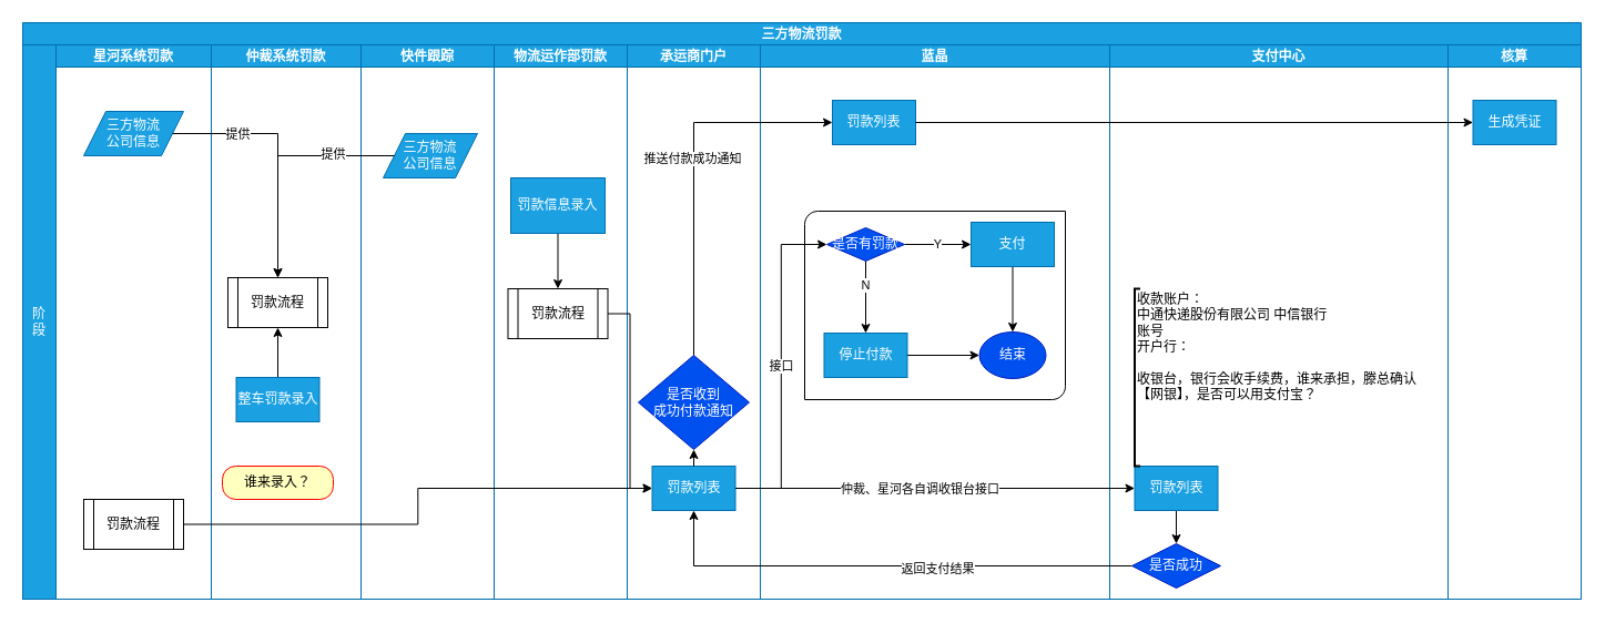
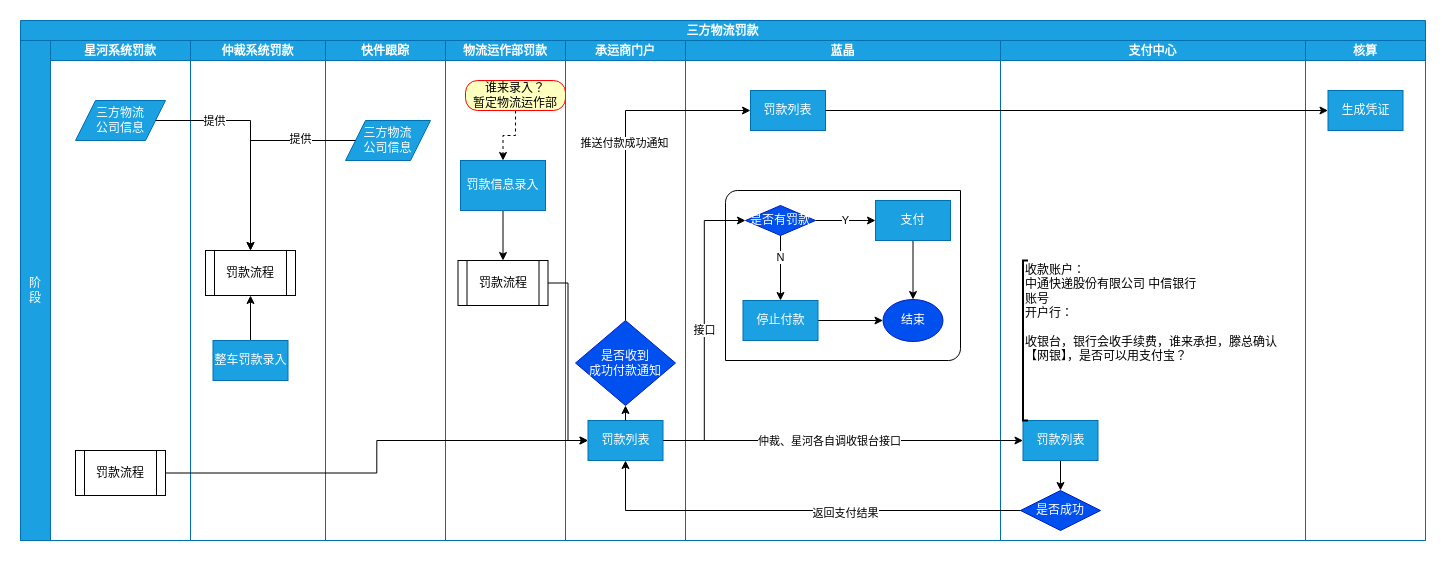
  <mxCell id="0" />
  <mxCell id="1" parent="0" />
  <mxCell id="2" value="三方物流罚款" style="swimlane;childLayout=stackLayout;resizeParent=1;resizeParentMax=0;startSize=20;fillColor=#1ba1e2;fontColor=#ffffff;strokeColor=#006EAF;" parent="1" vertex="1"><mxGeometry x="20" y="20" width="1405" height="520" as="geometry"><mxRectangle x="-200" y="65" width="60" height="20" as="alternateBounds" /></mxGeometry></mxCell>
  <mxCell id="3" value="阶&lt;br&gt;段" style="rounded=0;whiteSpace=wrap;html=1;fillColor=#1ba1e2;fontColor=#ffffff;strokeColor=#006EAF;" parent="2" vertex="1"><mxGeometry y="20" width="30" height="500" as="geometry" /></mxCell>
  <mxCell id="4" value="星河系统罚款" style="swimlane;startSize=20;fillColor=#1ba1e2;fontColor=#ffffff;strokeColor=#006EAF;" parent="2" vertex="1"><mxGeometry x="30" y="20" width="140" height="500" as="geometry" /></mxCell>
  <mxCell id="5" value="三方物流&lt;br&gt;公司信息" style="shape=parallelogram;perimeter=parallelogramPerimeter;whiteSpace=wrap;html=1;fixedSize=1;fillColor=#1ba1e2;fontColor=#ffffff;strokeColor=#006EAF;" parent="4" vertex="1"><mxGeometry x="25" y="60" width="90" height="40" as="geometry" /></mxCell>
  <mxCell id="6" value="罚款流程" style="shape=process;whiteSpace=wrap;html=1;backgroundOutline=1;" parent="4" vertex="1"><mxGeometry x="25" y="410" width="90" height="45" as="geometry" /></mxCell>
  <mxCell id="7" value="仲裁系统罚款" style="swimlane;startSize=20;fillColor=#1ba1e2;fontColor=#ffffff;strokeColor=#006EAF;" parent="2" vertex="1"><mxGeometry x="170" y="20" width="135" height="500" as="geometry" /></mxCell>
  <mxCell id="8" value="罚款流程" style="shape=process;whiteSpace=wrap;html=1;backgroundOutline=1;" parent="7" vertex="1"><mxGeometry x="15" y="210" width="90" height="45" as="geometry" /></mxCell>
  <mxCell id="9" style="edgeStyle=orthogonalEdgeStyle;rounded=0;orthogonalLoop=1;jettySize=auto;html=1;exitX=0.5;exitY=0;exitDx=0;exitDy=0;entryX=0.5;entryY=1;entryDx=0;entryDy=0;" parent="7" source="10" target="8" edge="1"><mxGeometry relative="1" as="geometry" /></mxCell>
  <mxCell id="10" value="整车罚款录入" style="rounded=0;whiteSpace=wrap;html=1;fillColor=#1ba1e2;fontColor=#ffffff;strokeColor=#006EAF;" parent="7" vertex="1"><mxGeometry x="22.5" y="300" width="75" height="40" as="geometry" /></mxCell>
- <mxCell id="11" value="谁来录入？" style="rounded=1;whiteSpace=wrap;html=1;arcSize=40;fontColor=#000000;fillColor=#ffffc0;strokeColor=#ff0000;" parent="7" vertex="1"><mxGeometry x="10" y="380" width="100" height="30" as="geometry" /></mxCell>
  <mxCell id="12" value="快件跟踪" style="swimlane;startSize=20;fillColor=#1ba1e2;fontColor=#ffffff;strokeColor=#006EAF;" parent="2" vertex="1"><mxGeometry x="305" y="20" width="120" height="500" as="geometry"><mxRectangle x="240" y="20" width="30" height="500" as="alternateBounds" /></mxGeometry></mxCell>
  <mxCell id="13" value="三方物流&lt;br&gt;公司信息" style="shape=parallelogram;perimeter=parallelogramPerimeter;whiteSpace=wrap;html=1;fixedSize=1;fillColor=#1ba1e2;fontColor=#ffffff;strokeColor=#006EAF;" parent="12" vertex="1"><mxGeometry x="20" y="80" width="85" height="40" as="geometry" /></mxCell>
  <mxCell id="14" value="物流运作部罚款" style="swimlane;startSize=20;fillColor=#1ba1e2;fontColor=#ffffff;strokeColor=#006EAF;" parent="2" vertex="1"><mxGeometry x="425" y="20" width="120" height="500" as="geometry"><mxRectangle x="240" y="20" width="30" height="500" as="alternateBounds" /></mxGeometry></mxCell>
  <mxCell id="15" value="罚款流程" style="shape=process;whiteSpace=wrap;html=1;backgroundOutline=1;" parent="14" vertex="1"><mxGeometry x="12.5" y="220" width="90" height="45" as="geometry" /></mxCell>
  <mxCell id="16" style="edgeStyle=orthogonalEdgeStyle;rounded=0;orthogonalLoop=1;jettySize=auto;html=1;exitX=0.5;exitY=1;exitDx=0;exitDy=0;entryX=0.5;entryY=0;entryDx=0;entryDy=0;" parent="14" source="17" target="15" edge="1"><mxGeometry relative="1" as="geometry" /></mxCell>
  <mxCell id="17" value="罚款信息录入" style="rounded=0;whiteSpace=wrap;html=1;fillColor=#1ba1e2;fontColor=#ffffff;strokeColor=#006EAF;" parent="14" vertex="1"><mxGeometry x="15" y="120" width="85" height="50" as="geometry" /></mxCell>
+ <mxCell id="18" style="edgeStyle=orthogonalEdgeStyle;rounded=0;orthogonalLoop=1;jettySize=auto;html=1;exitX=0.5;exitY=1;exitDx=0;exitDy=0;dashed=1;" parent="14" source="19" target="17" edge="1"><mxGeometry relative="1" as="geometry" /></mxCell>
+ <mxCell id="19" value="谁来录入？&lt;br&gt;暂定物流运作部" style="rounded=1;whiteSpace=wrap;html=1;arcSize=40;fontColor=#000000;fillColor=#ffffc0;strokeColor=#ff0000;" parent="14" vertex="1"><mxGeometry x="20" y="40" width="100" height="30" as="geometry" /></mxCell>
  <mxCell id="20" value="承运商门户" style="swimlane;startSize=20;fillColor=#1ba1e2;fontColor=#ffffff;strokeColor=#006EAF;" parent="2" vertex="1"><mxGeometry x="545" y="20" width="120" height="500" as="geometry"><mxRectangle x="240" y="20" width="30" height="500" as="alternateBounds" /></mxGeometry></mxCell>
  <mxCell id="21" value="罚款列表" style="rounded=0;whiteSpace=wrap;html=1;fillColor=#1ba1e2;fontColor=#ffffff;strokeColor=#006EAF;" parent="20" vertex="1"><mxGeometry x="22.5" y="380" width="75" height="40" as="geometry" /></mxCell>
  <mxCell id="22" value="是否收到&lt;br&gt;成功付款通知" style="rhombus;whiteSpace=wrap;html=1;fillColor=#0050ef;fontColor=#ffffff;strokeColor=#001DBC;" parent="20" vertex="1"><mxGeometry x="10" y="280" width="100" height="85" as="geometry" /></mxCell>
  <mxCell id="23" style="edgeStyle=orthogonalEdgeStyle;rounded=0;orthogonalLoop=1;jettySize=auto;html=1;exitX=0.5;exitY=0;exitDx=0;exitDy=0;entryX=0.5;entryY=1;entryDx=0;entryDy=0;" parent="20" source="21" target="22" edge="1"><mxGeometry relative="1" as="geometry"><mxPoint x="60" y="320" as="targetPoint" /></mxGeometry></mxCell>
  <mxCell id="24" value="蓝晶" style="swimlane;startSize=20;fillColor=#1ba1e2;fontColor=#ffffff;strokeColor=#006EAF;" parent="2" vertex="1"><mxGeometry x="665" y="20" width="315" height="500" as="geometry"><mxRectangle x="240" y="20" width="30" height="500" as="alternateBounds" /></mxGeometry></mxCell>
  <mxCell id="25" value="罚款列表" style="rounded=0;whiteSpace=wrap;html=1;fillColor=#1ba1e2;fontColor=#ffffff;strokeColor=#006EAF;" parent="24" vertex="1"><mxGeometry x="65" y="50" width="75" height="40" as="geometry" /></mxCell>
  <mxCell id="26" value="" style="verticalLabelPosition=bottom;verticalAlign=top;html=1;shape=mxgraph.basic.diag_round_rect;dx=6;" parent="24" vertex="1"><mxGeometry x="40" y="150" width="235" height="170" as="geometry" /></mxCell>
  <mxCell id="27" value="Y" style="rounded=0;orthogonalLoop=1;jettySize=auto;html=1;exitX=1;exitY=0.5;exitDx=0;exitDy=0;entryX=0;entryY=0.5;entryDx=0;entryDy=0;" parent="24" source="30" target="32" edge="1"><mxGeometry relative="1" as="geometry" /></mxCell>
  <mxCell id="28" style="rounded=0;orthogonalLoop=1;jettySize=auto;html=1;exitX=0.5;exitY=1;exitDx=0;exitDy=0;entryX=0.5;entryY=0;entryDx=0;entryDy=0;" parent="24" source="30" target="34" edge="1"><mxGeometry relative="1" as="geometry" /></mxCell>
  <mxCell id="29" value="N" style="edgeLabel;html=1;align=center;verticalAlign=middle;resizable=0;points=[];" parent="28" vertex="1" connectable="0"><mxGeometry x="-0.354" y="-1" relative="1" as="geometry"><mxPoint as="offset" /></mxGeometry></mxCell>
  <mxCell id="30" value="是否有罚款" style="rhombus;whiteSpace=wrap;html=1;fillColor=#0050ef;fontColor=#ffffff;strokeColor=#001DBC;" parent="24" vertex="1"><mxGeometry x="60" y="165" width="70" height="30" as="geometry" /></mxCell>
  <mxCell id="31" style="edgeStyle=orthogonalEdgeStyle;rounded=0;orthogonalLoop=1;jettySize=auto;html=1;exitX=0.5;exitY=1;exitDx=0;exitDy=0;entryX=0.5;entryY=0;entryDx=0;entryDy=0;" parent="24" source="32" target="35" edge="1"><mxGeometry relative="1" as="geometry" /></mxCell>
  <mxCell id="32" value="支付" style="rounded=0;whiteSpace=wrap;html=1;fillColor=#1ba1e2;fontColor=#ffffff;strokeColor=#006EAF;" parent="24" vertex="1"><mxGeometry x="190" y="160" width="75" height="40" as="geometry" /></mxCell>
  <mxCell id="33" style="edgeStyle=orthogonalEdgeStyle;rounded=0;orthogonalLoop=1;jettySize=auto;html=1;exitX=1;exitY=0.5;exitDx=0;exitDy=0;entryX=0;entryY=0.5;entryDx=0;entryDy=0;" parent="24" source="34" target="35" edge="1"><mxGeometry relative="1" as="geometry" /></mxCell>
  <mxCell id="34" value="停止付款" style="rounded=0;whiteSpace=wrap;html=1;fillColor=#1ba1e2;fontColor=#ffffff;strokeColor=#006EAF;" parent="24" vertex="1"><mxGeometry x="57.5" y="260" width="75" height="40" as="geometry" /></mxCell>
  <mxCell id="35" value="结束" style="ellipse;whiteSpace=wrap;html=1;fillColor=#0050ef;fontColor=#ffffff;strokeColor=#001DBC;" parent="24" vertex="1"><mxGeometry x="197.5" y="259" width="60" height="42" as="geometry" /></mxCell>
  <mxCell id="36" value="支付中心" style="swimlane;startSize=20;fillColor=#1ba1e2;fontColor=#ffffff;strokeColor=#006EAF;" parent="2" vertex="1"><mxGeometry x="980" y="20" width="305" height="500" as="geometry"><mxRectangle x="240" y="20" width="30" height="500" as="alternateBounds" /></mxGeometry></mxCell>
  <mxCell id="37" value="是否成功" style="rhombus;whiteSpace=wrap;html=1;fillColor=#0050ef;fontColor=#ffffff;strokeColor=#001DBC;" parent="36" vertex="1"><mxGeometry x="20" y="450" width="80" height="40" as="geometry" /></mxCell>
  <mxCell id="38" style="edgeStyle=orthogonalEdgeStyle;rounded=0;orthogonalLoop=1;jettySize=auto;html=1;exitX=0.5;exitY=1;exitDx=0;exitDy=0;" parent="36" source="39" target="37" edge="1"><mxGeometry relative="1" as="geometry" /></mxCell>
  <mxCell id="39" value="罚款列表" style="rounded=0;whiteSpace=wrap;html=1;fillColor=#1ba1e2;fontColor=#ffffff;strokeColor=#006EAF;" parent="36" vertex="1"><mxGeometry x="22.5" y="380" width="75" height="40" as="geometry" /></mxCell>
  <mxCell id="40" value="" style="group" parent="36" vertex="1" connectable="0"><mxGeometry x="22.5" y="220" width="270" height="160" as="geometry" /></mxCell>
  <mxCell id="41" value="" style="strokeWidth=2;html=1;shape=mxgraph.flowchart.annotation_1;align=left;pointerEvents=1;" parent="40" vertex="1"><mxGeometry width="5" height="160" as="geometry" /></mxCell>
  <mxCell id="42" value="收款账户：&lt;br&gt;中通快递股份有限公司 中信银行&lt;br&gt;账号&lt;br&gt;开户行：&lt;br&gt;&lt;br&gt;收银台，银行会收手续费，谁来承担，滕总确认&lt;br&gt;【网银】，是否可以用支付宝？&lt;br&gt;&lt;div&gt;&lt;br&gt;&lt;/div&gt;" style="text;html=1;align=left;verticalAlign=middle;resizable=0;points=[];autosize=1;strokeColor=none;fillColor=none;" parent="40" vertex="1"><mxGeometry width="270" height="120" as="geometry" /></mxCell>
  <mxCell id="43" value="核算" style="swimlane;startSize=20;fillColor=#1ba1e2;fontColor=#ffffff;strokeColor=#006EAF;" parent="2" vertex="1"><mxGeometry x="1285" y="20" width="120" height="500" as="geometry"><mxRectangle x="240" y="20" width="30" height="500" as="alternateBounds" /></mxGeometry></mxCell>
  <mxCell id="44" value="生成凭证" style="rounded=0;whiteSpace=wrap;html=1;fillColor=#1ba1e2;fontColor=#ffffff;strokeColor=#006EAF;" parent="43" vertex="1"><mxGeometry x="22.5" y="50" width="75" height="40" as="geometry" /></mxCell>
  <mxCell id="45" style="edgeStyle=orthogonalEdgeStyle;rounded=0;orthogonalLoop=1;jettySize=auto;html=1;exitX=1;exitY=0.5;exitDx=0;exitDy=0;entryX=0.5;entryY=0;entryDx=0;entryDy=0;" parent="2" source="5" target="8" edge="1"><mxGeometry relative="1" as="geometry"><mxPoint x="210" y="220" as="targetPoint" /></mxGeometry></mxCell>
  <mxCell id="46" value="提供" style="edgeLabel;html=1;align=center;verticalAlign=middle;resizable=0;points=[];" parent="45" vertex="1" connectable="0"><mxGeometry x="0.122" y="-3" relative="1" as="geometry"><mxPoint x="-34" y="-31" as="offset" /></mxGeometry></mxCell>
  <mxCell id="47" style="edgeStyle=orthogonalEdgeStyle;rounded=0;orthogonalLoop=1;jettySize=auto;html=1;exitX=0;exitY=0.5;exitDx=0;exitDy=0;entryX=0.5;entryY=0;entryDx=0;entryDy=0;" parent="2" source="13" target="8" edge="1"><mxGeometry relative="1" as="geometry"><mxPoint x="250" y="240" as="targetPoint" /></mxGeometry></mxCell>
  <mxCell id="48" value="提供" style="edgeLabel;html=1;align=center;verticalAlign=middle;resizable=0;points=[];" parent="47" vertex="1" connectable="0"><mxGeometry x="-0.476" y="-2" relative="1" as="geometry"><mxPoint as="offset" /></mxGeometry></mxCell>
  <mxCell id="49" style="edgeStyle=orthogonalEdgeStyle;rounded=0;orthogonalLoop=1;jettySize=auto;html=1;exitX=1;exitY=0.5;exitDx=0;exitDy=0;" parent="2" source="6" target="21" edge="1"><mxGeometry relative="1" as="geometry" /></mxCell>
  <mxCell id="50" style="edgeStyle=orthogonalEdgeStyle;rounded=0;orthogonalLoop=1;jettySize=auto;html=1;exitX=1;exitY=0.5;exitDx=0;exitDy=0;entryX=0;entryY=0.5;entryDx=0;entryDy=0;" parent="2" source="15" target="21" edge="1"><mxGeometry relative="1" as="geometry" /></mxCell>
  <mxCell id="51" style="edgeStyle=orthogonalEdgeStyle;rounded=0;orthogonalLoop=1;jettySize=auto;html=1;exitX=0.5;exitY=0;exitDx=0;exitDy=0;entryX=0;entryY=0.5;entryDx=0;entryDy=0;" parent="2" source="22" target="25" edge="1"><mxGeometry relative="1" as="geometry" /></mxCell>
  <mxCell id="52" value="推送付款成功通知" style="edgeLabel;html=1;align=center;verticalAlign=middle;resizable=0;points=[];" parent="51" vertex="1" connectable="0"><mxGeometry x="0.063" y="2" relative="1" as="geometry"><mxPoint as="offset" /></mxGeometry></mxCell>
  <mxCell id="53" value="接口" style="edgeStyle=orthogonalEdgeStyle;rounded=0;orthogonalLoop=1;jettySize=auto;html=1;exitX=1;exitY=0.5;exitDx=0;exitDy=0;entryX=0;entryY=0.5;entryDx=0;entryDy=0;" parent="2" source="21" target="30" edge="1"><mxGeometry relative="1" as="geometry" /></mxCell>
  <mxCell id="54" style="edgeStyle=orthogonalEdgeStyle;rounded=0;orthogonalLoop=1;jettySize=auto;html=1;exitX=0;exitY=0.5;exitDx=0;exitDy=0;entryX=0.5;entryY=1;entryDx=0;entryDy=0;" parent="2" source="37" target="21" edge="1"><mxGeometry relative="1" as="geometry" /></mxCell>
  <mxCell id="55" value="返回支付结果" style="edgeLabel;html=1;align=center;verticalAlign=middle;resizable=0;points=[];" parent="54" vertex="1" connectable="0"><mxGeometry x="-0.209" y="2" relative="1" as="geometry"><mxPoint as="offset" /></mxGeometry></mxCell>
  <mxCell id="56" style="edgeStyle=orthogonalEdgeStyle;rounded=0;orthogonalLoop=1;jettySize=auto;html=1;exitX=1;exitY=0.5;exitDx=0;exitDy=0;entryX=0;entryY=0.5;entryDx=0;entryDy=0;" parent="2" source="21" target="39" edge="1"><mxGeometry relative="1" as="geometry" /></mxCell>
  <mxCell id="57" value="仲裁、星河各自调收银台接口" style="edgeLabel;html=1;align=center;verticalAlign=middle;resizable=0;points=[];" parent="56" vertex="1" connectable="0"><mxGeometry x="-0.081" relative="1" as="geometry"><mxPoint x="1" as="offset" /></mxGeometry></mxCell>
  <mxCell id="58" style="edgeStyle=orthogonalEdgeStyle;rounded=0;orthogonalLoop=1;jettySize=auto;html=1;exitX=1;exitY=0.5;exitDx=0;exitDy=0;" parent="2" source="25" target="44" edge="1"><mxGeometry relative="1" as="geometry" /></mxCell>
